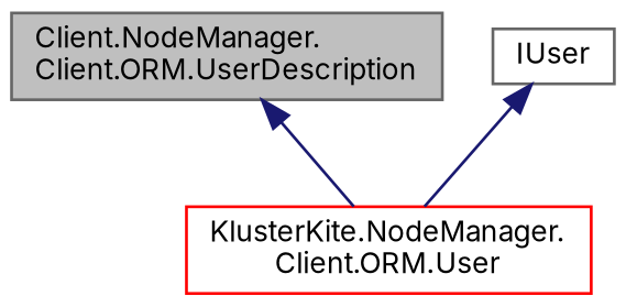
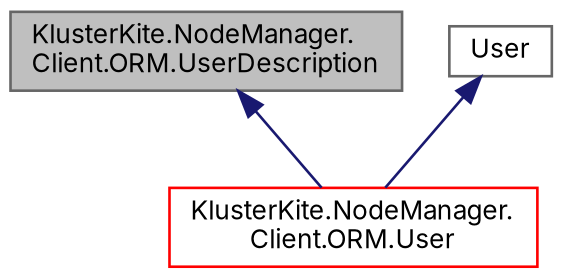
  digraph {
    fontname=Inter
    node [color=gray40 fillcolor=white fontname=Inter fontsize=10 shape=record style=filled]
    edge [color=midnightblue dir=back fontname=Inter fontsize=10 labelfontname=Helvetica labelfontsize=10 style=solid]
-   n1 [fillcolor=grey75 fontcolor=black height=0.2 label="Client.NodeManager.\lClient.ORM.UserDescription" width=0.4]
+   n1 [fillcolor=grey75 fontcolor=black height=0.2 label="KlusterKite.NodeManager.\lClient.ORM.UserDescription" width=0.4]
    n2 [color=red height=0.2 label="KlusterKite.NodeManager.\lClient.ORM.User" width=0.4]
-   n3 [height=0.2 label=IUser width=0.4]
+   n3 [height=0.2 label=User width=0.4]
    n1 -> n2
    n3 -> n2
  }
